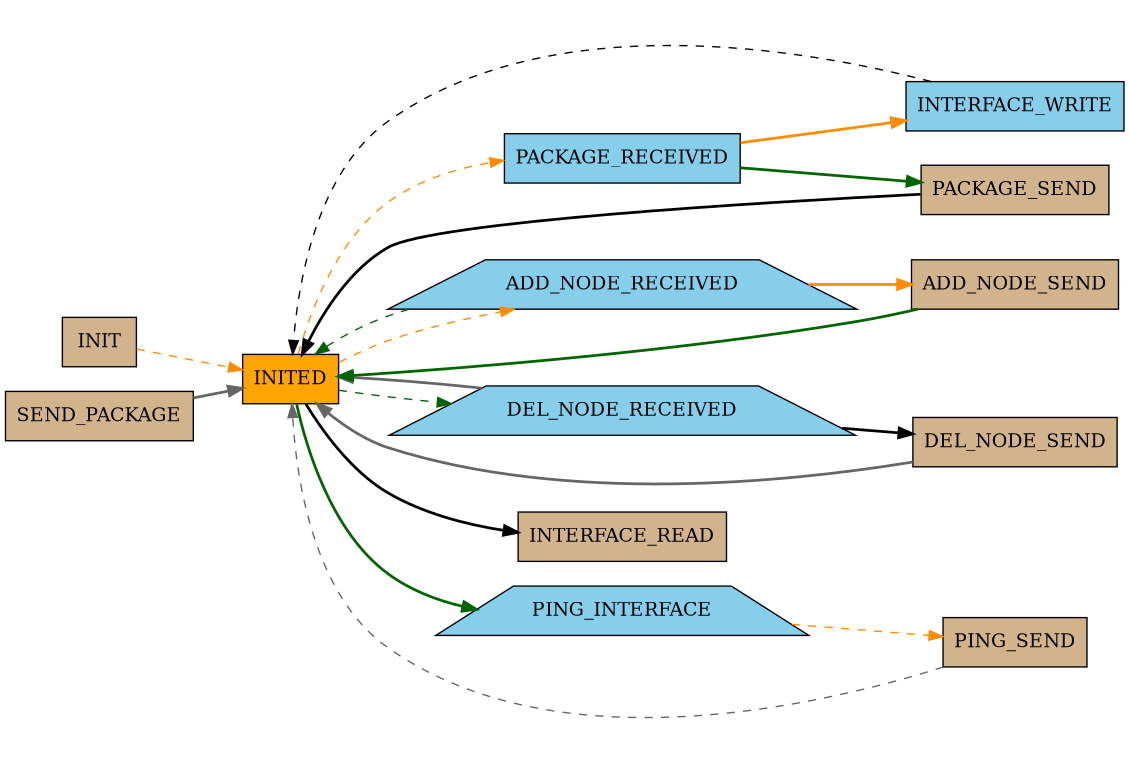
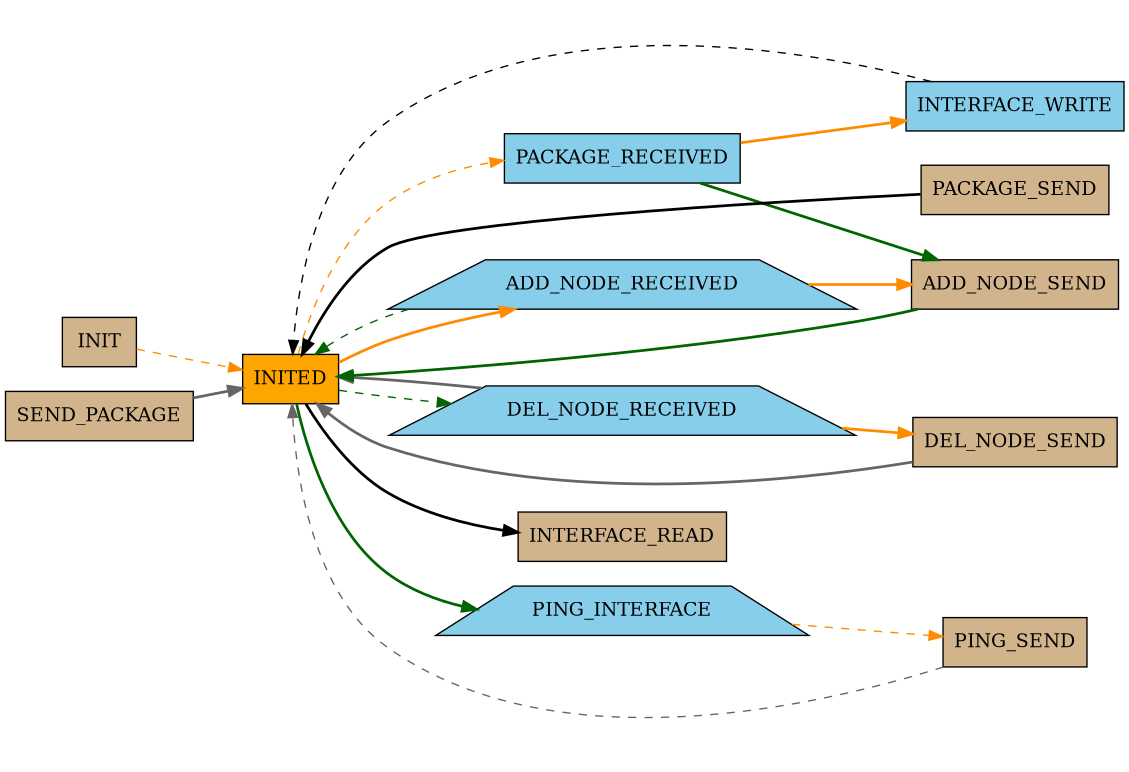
  digraph {
    rankdir=LR
    node [fillcolor=tan shape=box style=filled]
    edge [color=darkorange style=bold]
    INITED [fillcolor=orange]
    INIT
    PACKAGE_RECEIVED [fillcolor=skyblue]
    ADD_NODE_RECEIVED [fillcolor=skyblue shape=trapezium]
    DEL_NODE_RECEIVED [fillcolor=skyblue shape=trapezium]
    INTERFACE_READ
    n7 [fillcolor=skyblue label=PING_INTERFACE shape=trapezium]
    INTERFACE_WRITE [fillcolor=skyblue]
    PACKAGE_SEND
    ADD_NODE_SEND
    DEL_NODE_SEND
    PING_SEND
    SEND_PACKAGE
    INITED -> PACKAGE_RECEIVED [style=dashed]
-   INITED -> ADD_NODE_RECEIVED [style=dashed]
+   INITED -> ADD_NODE_RECEIVED
    INITED -> DEL_NODE_RECEIVED [color=darkgreen style=dashed]
    INITED -> INTERFACE_READ [color=black]
    INITED -> n7 [color=darkgreen]
    INIT -> INITED [style=dashed]
    PACKAGE_RECEIVED -> INTERFACE_WRITE
-   PACKAGE_RECEIVED -> PACKAGE_SEND [color=darkgreen]
+   PACKAGE_RECEIVED -> ADD_NODE_SEND [color=darkgreen]
    ADD_NODE_RECEIVED -> INITED [color=darkgreen style=dashed]
    ADD_NODE_RECEIVED -> ADD_NODE_SEND
    DEL_NODE_RECEIVED -> INITED [color=gray40]
-   DEL_NODE_RECEIVED -> DEL_NODE_SEND [color=black]
+   DEL_NODE_RECEIVED -> DEL_NODE_SEND
    n7 -> PING_SEND [style=dashed]
    INTERFACE_WRITE -> INITED [color=black style=dashed]
    PACKAGE_SEND -> INITED [color=black]
    ADD_NODE_SEND -> INITED [color=darkgreen]
    DEL_NODE_SEND -> INITED [color=gray40]
    PING_SEND -> INITED [color=gray40 style=dashed]
    SEND_PACKAGE -> INITED [color=gray40]
  }
